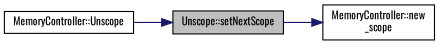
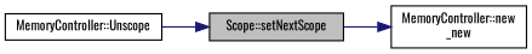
  digraph {
    fontname=Oswald
    rankdir=RL
    node [color=black fillcolor=white fontname=Oswald fontsize=10 shape=record style=filled]
    edge [color=midnightblue dir=back fontname=Oswald fontsize=10 labelfontname=Helvetica labelfontsize=10 style=solid]
-   n1 [fillcolor=grey75 fontcolor=black height=0.2 label="Unscope::setNextScope" width=0.4]
+   n1 [fillcolor=grey75 fontcolor=black height=0.2 label="Scope::setNextScope" width=0.4]
    n2 [height=0.2 label="MemoryController::Unscope" width=0.4]
-   n3 [height=0.2 label="MemoryController::new\l_scope" width=0.4]
+   n3 [height=0.2 label="MemoryController::new\l_new" width=0.4]
    n1 -> n2
    n3 -> n1
  }
